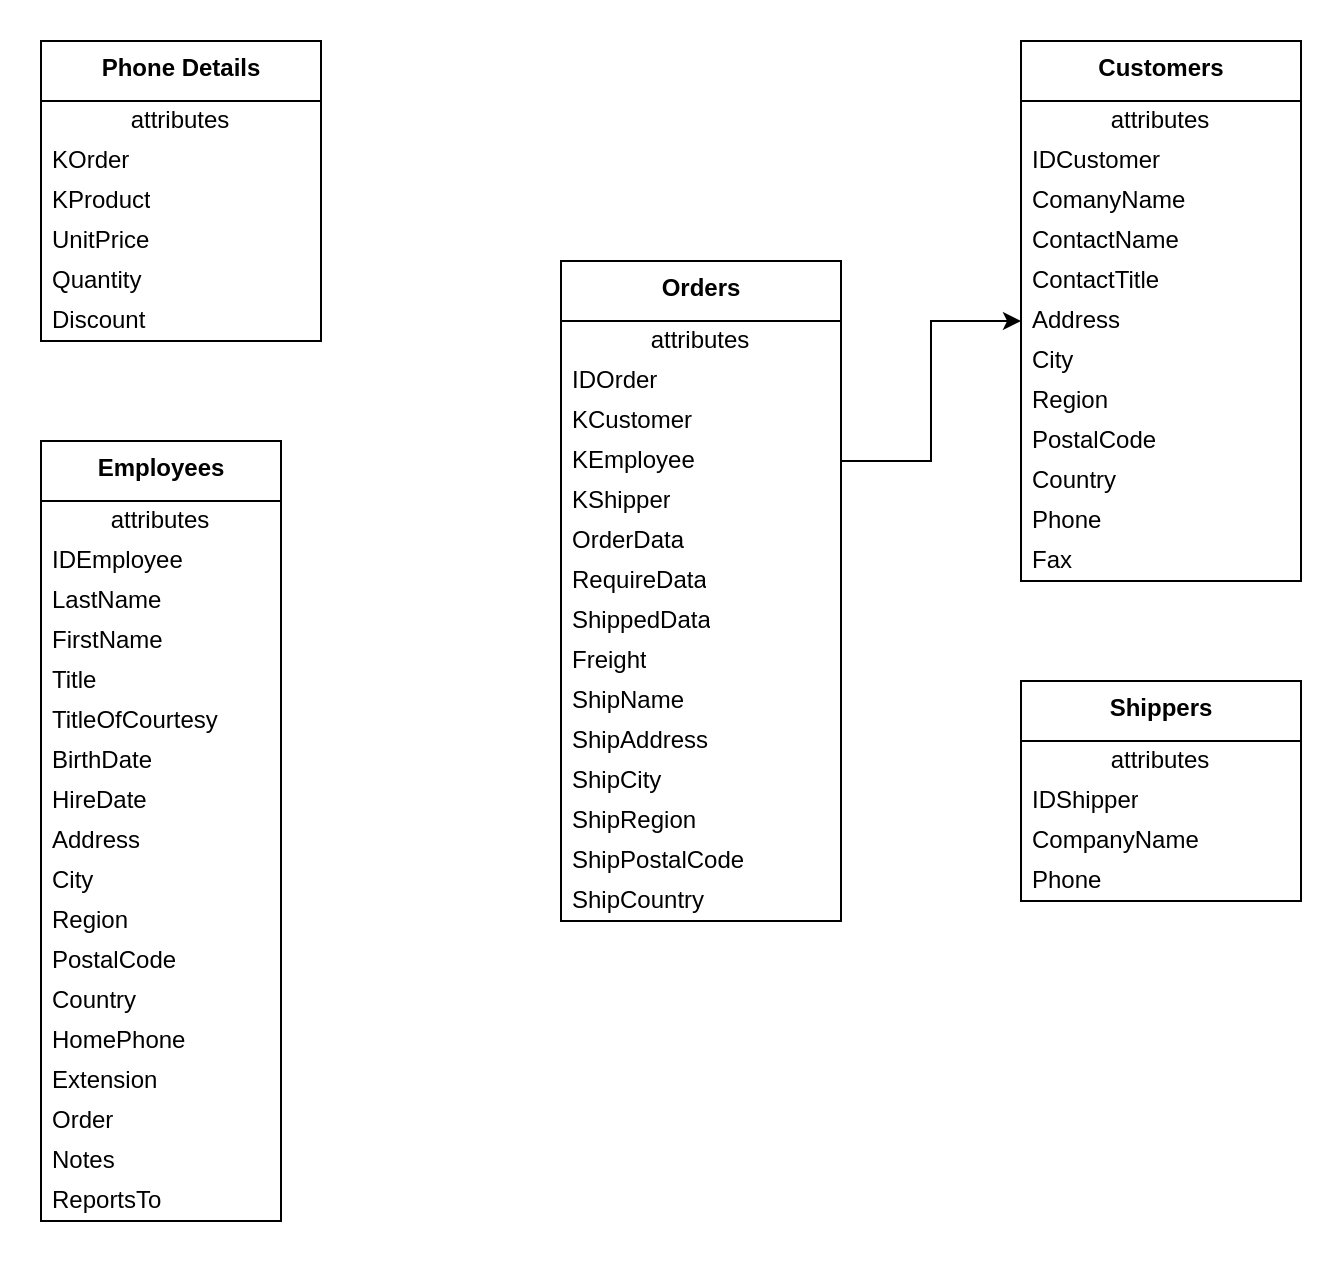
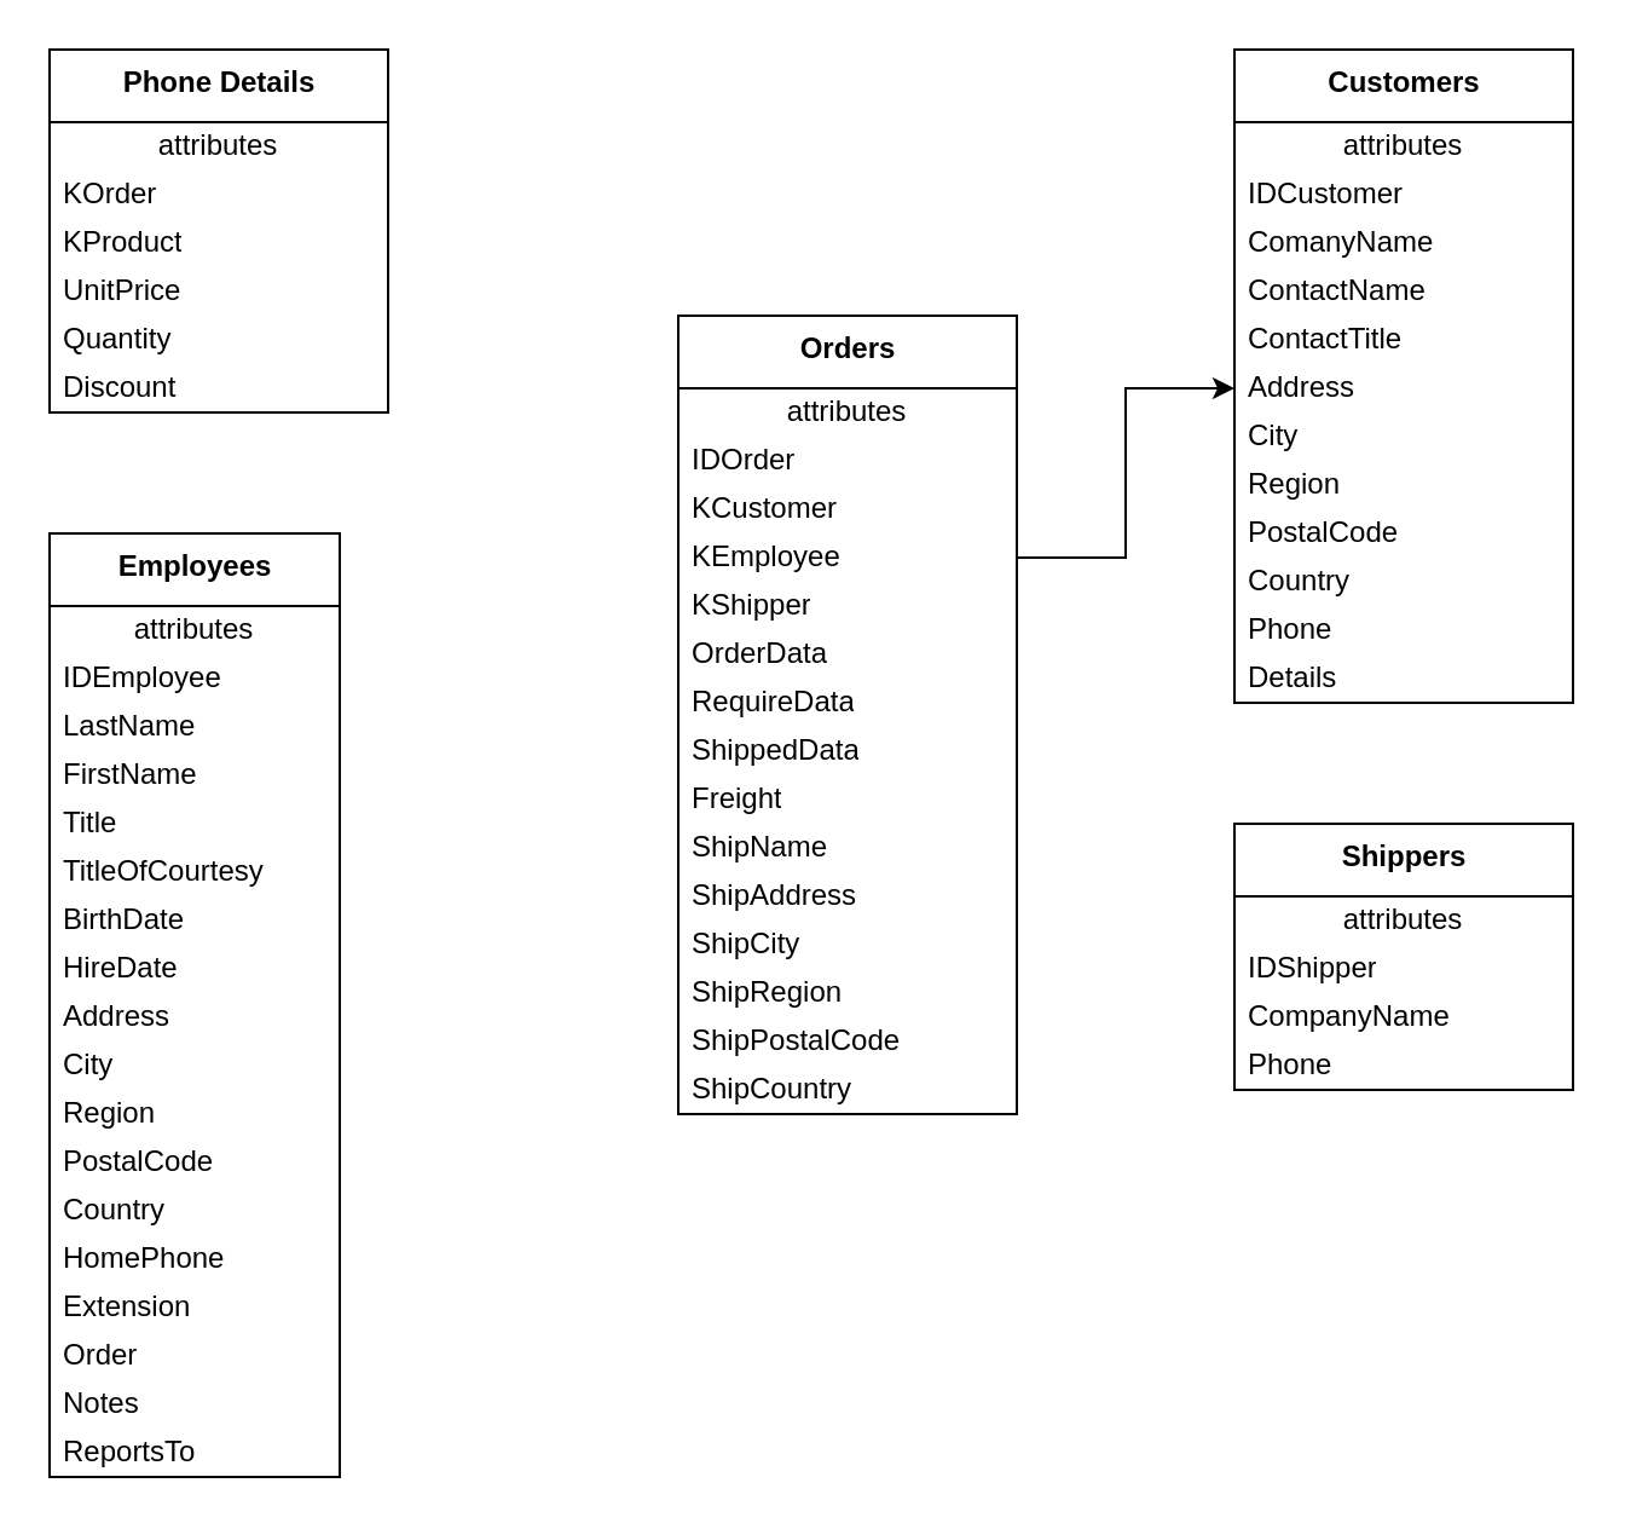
  <mxCell id="0" />
  <mxCell id="1" parent="0" />
  <mxCell id="2" value="&lt;b&gt;Phone Details&lt;/b&gt;" style="swimlane;fontStyle=0;align=center;verticalAlign=top;childLayout=stackLayout;horizontal=1;startSize=30;horizontalStack=0;resizeParent=1;resizeParentMax=0;resizeLast=0;collapsible=0;marginBottom=0;html=1;" vertex="1" parent="1"><mxGeometry x="20" y="20" width="140" height="150" as="geometry" /></mxCell>
  <mxCell id="3" value="attributes" style="text;html=1;strokeColor=none;fillColor=none;align=center;verticalAlign=middle;spacingLeft=4;spacingRight=4;overflow=hidden;rotatable=0;points=[[0,0.5],[1,0.5]];portConstraint=eastwest;" vertex="1" parent="2"><mxGeometry y="30" width="140" height="20" as="geometry" /></mxCell>
  <mxCell id="4" value="KOrder" style="text;html=1;strokeColor=none;fillColor=none;align=left;verticalAlign=middle;spacingLeft=4;spacingRight=4;overflow=hidden;rotatable=0;points=[[0,0.5],[1,0.5]];portConstraint=eastwest;" vertex="1" parent="2"><mxGeometry y="50" width="140" height="20" as="geometry" /></mxCell>
  <mxCell id="5" value="&lt;font color=&quot;#000000&quot;&gt;KProduct&lt;/font&gt;" style="text;html=1;strokeColor=none;fillColor=none;align=left;verticalAlign=middle;spacingLeft=4;spacingRight=4;overflow=hidden;rotatable=0;points=[[0,0.5],[1,0.5]];portConstraint=eastwest;fontColor=#808080;" vertex="1" parent="2"><mxGeometry y="70" width="140" height="20" as="geometry" /></mxCell>
  <mxCell id="6" value="UnitPrice" style="text;html=1;strokeColor=none;fillColor=none;align=left;verticalAlign=middle;spacingLeft=4;spacingRight=4;overflow=hidden;rotatable=0;points=[[0,0.5],[1,0.5]];portConstraint=eastwest;" vertex="1" parent="2"><mxGeometry y="90" width="140" height="20" as="geometry" /></mxCell>
  <mxCell id="7" value="Quantity" style="text;html=1;strokeColor=none;fillColor=none;align=left;verticalAlign=middle;spacingLeft=4;spacingRight=4;overflow=hidden;rotatable=0;points=[[0,0.5],[1,0.5]];portConstraint=eastwest;" vertex="1" parent="2"><mxGeometry y="110" width="140" height="20" as="geometry" /></mxCell>
  <mxCell id="8" value="Discount" style="text;html=1;strokeColor=none;fillColor=none;align=left;verticalAlign=middle;spacingLeft=4;spacingRight=4;overflow=hidden;rotatable=0;points=[[0,0.5],[1,0.5]];portConstraint=eastwest;" vertex="1" parent="2"><mxGeometry y="130" width="140" height="20" as="geometry" /></mxCell>
  <mxCell id="9" value="&lt;b&gt;Orders&lt;/b&gt;" style="swimlane;fontStyle=0;align=center;verticalAlign=top;childLayout=stackLayout;horizontal=1;startSize=30;horizontalStack=0;resizeParent=1;resizeParentMax=0;resizeLast=0;collapsible=0;marginBottom=0;html=1;" vertex="1" parent="1"><mxGeometry x="280" y="130" width="140" height="330" as="geometry" /></mxCell>
  <mxCell id="10" value="attributes" style="text;html=1;strokeColor=none;fillColor=none;align=center;verticalAlign=middle;spacingLeft=4;spacingRight=4;overflow=hidden;rotatable=0;points=[[0,0.5],[1,0.5]];portConstraint=eastwest;" vertex="1" parent="9"><mxGeometry y="30" width="140" height="20" as="geometry" /></mxCell>
  <mxCell id="11" value="IDOrder" style="text;html=1;strokeColor=none;fillColor=none;align=left;verticalAlign=middle;spacingLeft=4;spacingRight=4;overflow=hidden;rotatable=0;points=[[0,0.5],[1,0.5]];portConstraint=eastwest;" vertex="1" parent="9"><mxGeometry y="50" width="140" height="20" as="geometry" /></mxCell>
  <mxCell id="12" value="&lt;font color=&quot;#000000&quot;&gt;KCustomer&lt;/font&gt;" style="text;html=1;strokeColor=none;fillColor=none;align=left;verticalAlign=middle;spacingLeft=4;spacingRight=4;overflow=hidden;rotatable=0;points=[[0,0.5],[1,0.5]];portConstraint=eastwest;fontColor=#808080;" vertex="1" parent="9"><mxGeometry y="70" width="140" height="20" as="geometry" /></mxCell>
  <mxCell id="13" value="KEmployee" style="text;html=1;strokeColor=none;fillColor=none;align=left;verticalAlign=middle;spacingLeft=4;spacingRight=4;overflow=hidden;rotatable=0;points=[[0,0.5],[1,0.5]];portConstraint=eastwest;" vertex="1" parent="9"><mxGeometry y="90" width="140" height="20" as="geometry" /></mxCell>
  <mxCell id="14" value="KShipper" style="text;html=1;strokeColor=none;fillColor=none;align=left;verticalAlign=middle;spacingLeft=4;spacingRight=4;overflow=hidden;rotatable=0;points=[[0,0.5],[1,0.5]];portConstraint=eastwest;" vertex="1" parent="9"><mxGeometry y="110" width="140" height="20" as="geometry" /></mxCell>
  <mxCell id="15" value="OrderData" style="text;html=1;strokeColor=none;fillColor=none;align=left;verticalAlign=middle;spacingLeft=4;spacingRight=4;overflow=hidden;rotatable=0;points=[[0,0.5],[1,0.5]];portConstraint=eastwest;" vertex="1" parent="9"><mxGeometry y="130" width="140" height="20" as="geometry" /></mxCell>
  <mxCell id="16" value="RequireData" style="text;html=1;strokeColor=none;fillColor=none;align=left;verticalAlign=middle;spacingLeft=4;spacingRight=4;overflow=hidden;rotatable=0;points=[[0,0.5],[1,0.5]];portConstraint=eastwest;" vertex="1" parent="9"><mxGeometry y="150" width="140" height="20" as="geometry" /></mxCell>
  <mxCell id="17" value="ShippedData" style="text;html=1;strokeColor=none;fillColor=none;align=left;verticalAlign=middle;spacingLeft=4;spacingRight=4;overflow=hidden;rotatable=0;points=[[0,0.5],[1,0.5]];portConstraint=eastwest;" vertex="1" parent="9"><mxGeometry y="170" width="140" height="20" as="geometry" /></mxCell>
  <mxCell id="18" value="Freight" style="text;html=1;strokeColor=none;fillColor=none;align=left;verticalAlign=middle;spacingLeft=4;spacingRight=4;overflow=hidden;rotatable=0;points=[[0,0.5],[1,0.5]];portConstraint=eastwest;" vertex="1" parent="9"><mxGeometry y="190" width="140" height="20" as="geometry" /></mxCell>
  <mxCell id="19" value="ShipName" style="text;html=1;strokeColor=none;fillColor=none;align=left;verticalAlign=middle;spacingLeft=4;spacingRight=4;overflow=hidden;rotatable=0;points=[[0,0.5],[1,0.5]];portConstraint=eastwest;" vertex="1" parent="9"><mxGeometry y="210" width="140" height="20" as="geometry" /></mxCell>
  <mxCell id="20" value="ShipAddress" style="text;html=1;strokeColor=none;fillColor=none;align=left;verticalAlign=middle;spacingLeft=4;spacingRight=4;overflow=hidden;rotatable=0;points=[[0,0.5],[1,0.5]];portConstraint=eastwest;" vertex="1" parent="9"><mxGeometry y="230" width="140" height="20" as="geometry" /></mxCell>
  <mxCell id="21" value="ShipCity" style="text;html=1;strokeColor=none;fillColor=none;align=left;verticalAlign=middle;spacingLeft=4;spacingRight=4;overflow=hidden;rotatable=0;points=[[0,0.5],[1,0.5]];portConstraint=eastwest;" vertex="1" parent="9"><mxGeometry y="250" width="140" height="20" as="geometry" /></mxCell>
  <mxCell id="22" value="ShipRegion" style="text;html=1;strokeColor=none;fillColor=none;align=left;verticalAlign=middle;spacingLeft=4;spacingRight=4;overflow=hidden;rotatable=0;points=[[0,0.5],[1,0.5]];portConstraint=eastwest;" vertex="1" parent="9"><mxGeometry y="270" width="140" height="20" as="geometry" /></mxCell>
  <mxCell id="23" value="ShipPostalCode" style="text;html=1;strokeColor=none;fillColor=none;align=left;verticalAlign=middle;spacingLeft=4;spacingRight=4;overflow=hidden;rotatable=0;points=[[0,0.5],[1,0.5]];portConstraint=eastwest;" vertex="1" parent="9"><mxGeometry y="290" width="140" height="20" as="geometry" /></mxCell>
  <mxCell id="24" value="ShipCountry" style="text;html=1;strokeColor=none;fillColor=none;align=left;verticalAlign=middle;spacingLeft=4;spacingRight=4;overflow=hidden;rotatable=0;points=[[0,0.5],[1,0.5]];portConstraint=eastwest;" vertex="1" parent="9"><mxGeometry y="310" width="140" height="20" as="geometry" /></mxCell>
  <mxCell id="25" value="&lt;b&gt;Employees&lt;/b&gt;" style="swimlane;fontStyle=0;align=center;verticalAlign=top;childLayout=stackLayout;horizontal=1;startSize=30;horizontalStack=0;resizeParent=1;resizeParentMax=0;resizeLast=0;collapsible=0;marginBottom=0;html=1;direction=east;" vertex="1" parent="1"><mxGeometry x="20" y="220" width="120" height="390" as="geometry" /></mxCell>
  <mxCell id="26" value="attributes" style="text;html=1;strokeColor=none;fillColor=none;align=center;verticalAlign=middle;spacingLeft=4;spacingRight=4;overflow=hidden;rotatable=0;points=[[0,0.5],[1,0.5]];portConstraint=eastwest;" vertex="1" parent="25"><mxGeometry y="30" width="120" height="20" as="geometry" /></mxCell>
  <mxCell id="27" value="IDEmployee" style="text;html=1;strokeColor=none;fillColor=none;align=left;verticalAlign=middle;spacingLeft=4;spacingRight=4;overflow=hidden;rotatable=0;points=[[0,0.5],[1,0.5]];portConstraint=eastwest;" vertex="1" parent="25"><mxGeometry y="50" width="120" height="20" as="geometry" /></mxCell>
  <mxCell id="28" value="&lt;font color=&quot;#000000&quot;&gt;LastName&lt;/font&gt;" style="text;html=1;strokeColor=none;fillColor=none;align=left;verticalAlign=middle;spacingLeft=4;spacingRight=4;overflow=hidden;rotatable=0;points=[[0,0.5],[1,0.5]];portConstraint=eastwest;fontColor=#808080;" vertex="1" parent="25"><mxGeometry y="70" width="120" height="20" as="geometry" /></mxCell>
  <mxCell id="29" value="FirstName" style="text;html=1;strokeColor=none;fillColor=none;align=left;verticalAlign=middle;spacingLeft=4;spacingRight=4;overflow=hidden;rotatable=0;points=[[0,0.5],[1,0.5]];portConstraint=eastwest;" vertex="1" parent="25"><mxGeometry y="90" width="120" height="20" as="geometry" /></mxCell>
  <mxCell id="30" value="Title" style="text;html=1;strokeColor=none;fillColor=none;align=left;verticalAlign=middle;spacingLeft=4;spacingRight=4;overflow=hidden;rotatable=0;points=[[0,0.5],[1,0.5]];portConstraint=eastwest;" vertex="1" parent="25"><mxGeometry y="110" width="120" height="20" as="geometry" /></mxCell>
  <mxCell id="31" value="TitleOfCourtesy" style="text;html=1;strokeColor=none;fillColor=none;align=left;verticalAlign=middle;spacingLeft=4;spacingRight=4;overflow=hidden;rotatable=0;points=[[0,0.5],[1,0.5]];portConstraint=eastwest;" vertex="1" parent="25"><mxGeometry y="130" width="120" height="20" as="geometry" /></mxCell>
  <mxCell id="32" value="BirthDate" style="text;html=1;strokeColor=none;fillColor=none;align=left;verticalAlign=middle;spacingLeft=4;spacingRight=4;overflow=hidden;rotatable=0;points=[[0,0.5],[1,0.5]];portConstraint=eastwest;" vertex="1" parent="25"><mxGeometry y="150" width="120" height="20" as="geometry" /></mxCell>
  <mxCell id="33" value="HireDate" style="text;html=1;strokeColor=none;fillColor=none;align=left;verticalAlign=middle;spacingLeft=4;spacingRight=4;overflow=hidden;rotatable=0;points=[[0,0.5],[1,0.5]];portConstraint=eastwest;" vertex="1" parent="25"><mxGeometry y="170" width="120" height="20" as="geometry" /></mxCell>
  <mxCell id="34" value="Address" style="text;html=1;strokeColor=none;fillColor=none;align=left;verticalAlign=middle;spacingLeft=4;spacingRight=4;overflow=hidden;rotatable=0;points=[[0,0.5],[1,0.5]];portConstraint=eastwest;" vertex="1" parent="25"><mxGeometry y="190" width="120" height="20" as="geometry" /></mxCell>
  <mxCell id="35" value="City" style="text;html=1;strokeColor=none;fillColor=none;align=left;verticalAlign=middle;spacingLeft=4;spacingRight=4;overflow=hidden;rotatable=0;points=[[0,0.5],[1,0.5]];portConstraint=eastwest;" vertex="1" parent="25"><mxGeometry y="210" width="120" height="20" as="geometry" /></mxCell>
  <mxCell id="36" value="Region" style="text;html=1;strokeColor=none;fillColor=none;align=left;verticalAlign=middle;spacingLeft=4;spacingRight=4;overflow=hidden;rotatable=0;points=[[0,0.5],[1,0.5]];portConstraint=eastwest;" vertex="1" parent="25"><mxGeometry y="230" width="120" height="20" as="geometry" /></mxCell>
  <mxCell id="37" value="PostalCode" style="text;html=1;strokeColor=none;fillColor=none;align=left;verticalAlign=middle;spacingLeft=4;spacingRight=4;overflow=hidden;rotatable=0;points=[[0,0.5],[1,0.5]];portConstraint=eastwest;" vertex="1" parent="25"><mxGeometry y="250" width="120" height="20" as="geometry" /></mxCell>
  <mxCell id="38" value="Country" style="text;html=1;strokeColor=none;fillColor=none;align=left;verticalAlign=middle;spacingLeft=4;spacingRight=4;overflow=hidden;rotatable=0;points=[[0,0.5],[1,0.5]];portConstraint=eastwest;" vertex="1" parent="25"><mxGeometry y="270" width="120" height="20" as="geometry" /></mxCell>
  <mxCell id="39" value="HomePhone" style="text;html=1;strokeColor=none;fillColor=none;align=left;verticalAlign=middle;spacingLeft=4;spacingRight=4;overflow=hidden;rotatable=0;points=[[0,0.5],[1,0.5]];portConstraint=eastwest;" vertex="1" parent="25"><mxGeometry y="290" width="120" height="20" as="geometry" /></mxCell>
  <mxCell id="40" value="Extension" style="text;html=1;strokeColor=none;fillColor=none;align=left;verticalAlign=middle;spacingLeft=4;spacingRight=4;overflow=hidden;rotatable=0;points=[[0,0.5],[1,0.5]];portConstraint=eastwest;" vertex="1" parent="25"><mxGeometry y="310" width="120" height="20" as="geometry" /></mxCell>
  <mxCell id="41" value="Order" style="text;html=1;strokeColor=none;fillColor=none;align=left;verticalAlign=middle;spacingLeft=4;spacingRight=4;overflow=hidden;rotatable=0;points=[[0,0.5],[1,0.5]];portConstraint=eastwest;" vertex="1" parent="25"><mxGeometry y="330" width="120" height="20" as="geometry" /></mxCell>
  <mxCell id="42" value="Notes" style="text;html=1;strokeColor=none;fillColor=none;align=left;verticalAlign=middle;spacingLeft=4;spacingRight=4;overflow=hidden;rotatable=0;points=[[0,0.5],[1,0.5]];portConstraint=eastwest;" vertex="1" parent="25"><mxGeometry y="350" width="120" height="20" as="geometry" /></mxCell>
  <mxCell id="43" value="ReportsTo" style="text;html=1;strokeColor=none;fillColor=none;align=left;verticalAlign=middle;spacingLeft=4;spacingRight=4;overflow=hidden;rotatable=0;points=[[0,0.5],[1,0.5]];portConstraint=eastwest;" vertex="1" parent="25"><mxGeometry y="370" width="120" height="20" as="geometry" /></mxCell>
  <mxCell id="44" value="&lt;b&gt;Customers&lt;/b&gt;" style="swimlane;fontStyle=0;align=center;verticalAlign=top;childLayout=stackLayout;horizontal=1;startSize=30;horizontalStack=0;resizeParent=1;resizeParentMax=0;resizeLast=0;collapsible=0;marginBottom=0;html=1;" vertex="1" parent="1"><mxGeometry x="510" y="20" width="140" height="270" as="geometry" /></mxCell>
  <mxCell id="45" value="attributes" style="text;html=1;strokeColor=none;fillColor=none;align=center;verticalAlign=middle;spacingLeft=4;spacingRight=4;overflow=hidden;rotatable=0;points=[[0,0.5],[1,0.5]];portConstraint=eastwest;" vertex="1" parent="44"><mxGeometry y="30" width="140" height="20" as="geometry" /></mxCell>
  <mxCell id="46" value="IDCustomer" style="text;html=1;strokeColor=none;fillColor=none;align=left;verticalAlign=middle;spacingLeft=4;spacingRight=4;overflow=hidden;rotatable=0;points=[[0,0.5],[1,0.5]];portConstraint=eastwest;" vertex="1" parent="44"><mxGeometry y="50" width="140" height="20" as="geometry" /></mxCell>
  <mxCell id="47" value="&lt;font color=&quot;#000000&quot;&gt;ComanyName&lt;/font&gt;" style="text;html=1;strokeColor=none;fillColor=none;align=left;verticalAlign=middle;spacingLeft=4;spacingRight=4;overflow=hidden;rotatable=0;points=[[0,0.5],[1,0.5]];portConstraint=eastwest;fontColor=#808080;" vertex="1" parent="44"><mxGeometry y="70" width="140" height="20" as="geometry" /></mxCell>
  <mxCell id="48" value="ContactName" style="text;html=1;strokeColor=none;fillColor=none;align=left;verticalAlign=middle;spacingLeft=4;spacingRight=4;overflow=hidden;rotatable=0;points=[[0,0.5],[1,0.5]];portConstraint=eastwest;" vertex="1" parent="44"><mxGeometry y="90" width="140" height="20" as="geometry" /></mxCell>
  <mxCell id="49" value="ContactTitle" style="text;html=1;strokeColor=none;fillColor=none;align=left;verticalAlign=middle;spacingLeft=4;spacingRight=4;overflow=hidden;rotatable=0;points=[[0,0.5],[1,0.5]];portConstraint=eastwest;" vertex="1" parent="44"><mxGeometry y="110" width="140" height="20" as="geometry" /></mxCell>
  <mxCell id="50" value="Address" style="text;html=1;strokeColor=none;fillColor=none;align=left;verticalAlign=middle;spacingLeft=4;spacingRight=4;overflow=hidden;rotatable=0;points=[[0,0.5],[1,0.5]];portConstraint=eastwest;" vertex="1" parent="44"><mxGeometry y="130" width="140" height="20" as="geometry" /></mxCell>
  <mxCell id="51" value="City" style="text;html=1;strokeColor=none;fillColor=none;align=left;verticalAlign=middle;spacingLeft=4;spacingRight=4;overflow=hidden;rotatable=0;points=[[0,0.5],[1,0.5]];portConstraint=eastwest;" vertex="1" parent="44"><mxGeometry y="150" width="140" height="20" as="geometry" /></mxCell>
  <mxCell id="52" value="Region" style="text;html=1;strokeColor=none;fillColor=none;align=left;verticalAlign=middle;spacingLeft=4;spacingRight=4;overflow=hidden;rotatable=0;points=[[0,0.5],[1,0.5]];portConstraint=eastwest;" vertex="1" parent="44"><mxGeometry y="170" width="140" height="20" as="geometry" /></mxCell>
  <mxCell id="53" value="PostalCode" style="text;html=1;strokeColor=none;fillColor=none;align=left;verticalAlign=middle;spacingLeft=4;spacingRight=4;overflow=hidden;rotatable=0;points=[[0,0.5],[1,0.5]];portConstraint=eastwest;" vertex="1" parent="44"><mxGeometry y="190" width="140" height="20" as="geometry" /></mxCell>
  <mxCell id="54" value="Country" style="text;html=1;strokeColor=none;fillColor=none;align=left;verticalAlign=middle;spacingLeft=4;spacingRight=4;overflow=hidden;rotatable=0;points=[[0,0.5],[1,0.5]];portConstraint=eastwest;" vertex="1" parent="44"><mxGeometry y="210" width="140" height="20" as="geometry" /></mxCell>
  <mxCell id="55" value="Phone" style="text;html=1;strokeColor=none;fillColor=none;align=left;verticalAlign=middle;spacingLeft=4;spacingRight=4;overflow=hidden;rotatable=0;points=[[0,0.5],[1,0.5]];portConstraint=eastwest;" vertex="1" parent="44"><mxGeometry y="230" width="140" height="20" as="geometry" /></mxCell>
- <mxCell id="56" value="Fax" style="text;html=1;strokeColor=none;fillColor=none;align=left;verticalAlign=middle;spacingLeft=4;spacingRight=4;overflow=hidden;rotatable=0;points=[[0,0.5],[1,0.5]];portConstraint=eastwest;" vertex="1" parent="44"><mxGeometry y="250" width="140" height="20" as="geometry" /></mxCell>
+ <mxCell id="56" value="Details" style="text;html=1;strokeColor=none;fillColor=none;align=left;verticalAlign=middle;spacingLeft=4;spacingRight=4;overflow=hidden;rotatable=0;points=[[0,0.5],[1,0.5]];portConstraint=eastwest;" vertex="1" parent="44"><mxGeometry y="250" width="140" height="20" as="geometry" /></mxCell>
  <mxCell id="57" value="&lt;b&gt;Shippers&lt;/b&gt;" style="swimlane;fontStyle=0;align=center;verticalAlign=top;childLayout=stackLayout;horizontal=1;startSize=30;horizontalStack=0;resizeParent=1;resizeParentMax=0;resizeLast=0;collapsible=0;marginBottom=0;html=1;" vertex="1" parent="1"><mxGeometry x="510" y="340" width="140" height="110" as="geometry" /></mxCell>
  <mxCell id="58" value="attributes" style="text;html=1;strokeColor=none;fillColor=none;align=center;verticalAlign=middle;spacingLeft=4;spacingRight=4;overflow=hidden;rotatable=0;points=[[0,0.5],[1,0.5]];portConstraint=eastwest;" vertex="1" parent="57"><mxGeometry y="30" width="140" height="20" as="geometry" /></mxCell>
  <mxCell id="59" value="IDShipper" style="text;html=1;strokeColor=none;fillColor=none;align=left;verticalAlign=middle;spacingLeft=4;spacingRight=4;overflow=hidden;rotatable=0;points=[[0,0.5],[1,0.5]];portConstraint=eastwest;" vertex="1" parent="57"><mxGeometry y="50" width="140" height="20" as="geometry" /></mxCell>
  <mxCell id="60" value="&lt;font color=&quot;#000000&quot;&gt;CompanyName&lt;/font&gt;" style="text;html=1;strokeColor=none;fillColor=none;align=left;verticalAlign=middle;spacingLeft=4;spacingRight=4;overflow=hidden;rotatable=0;points=[[0,0.5],[1,0.5]];portConstraint=eastwest;fontColor=#808080;" vertex="1" parent="57"><mxGeometry y="70" width="140" height="20" as="geometry" /></mxCell>
  <mxCell id="61" value="Phone" style="text;html=1;strokeColor=none;fillColor=none;align=left;verticalAlign=middle;spacingLeft=4;spacingRight=4;overflow=hidden;rotatable=0;points=[[0,0.5],[1,0.5]];portConstraint=eastwest;" vertex="1" parent="57"><mxGeometry y="90" width="140" height="20" as="geometry" /></mxCell>
  <mxCell id="62" style="edgeStyle=orthogonalEdgeStyle;rounded=0;orthogonalLoop=1;jettySize=auto;html=1;exitX=1;exitY=0.5;exitDx=0;exitDy=0;entryX=0;entryY=0.5;entryDx=0;entryDy=0;fontColor=#000000;" edge="1" parent="1" source="13" target="50"><mxGeometry relative="1" as="geometry" /></mxCell>
